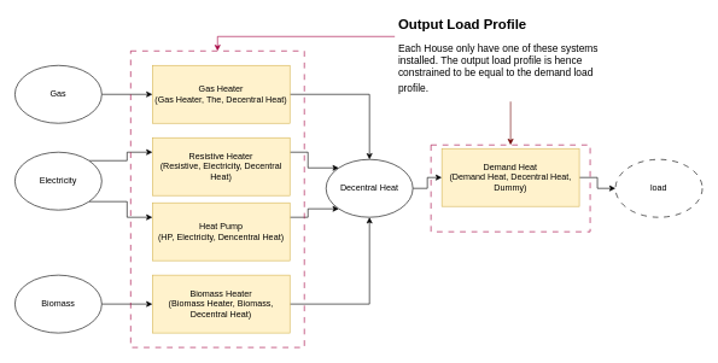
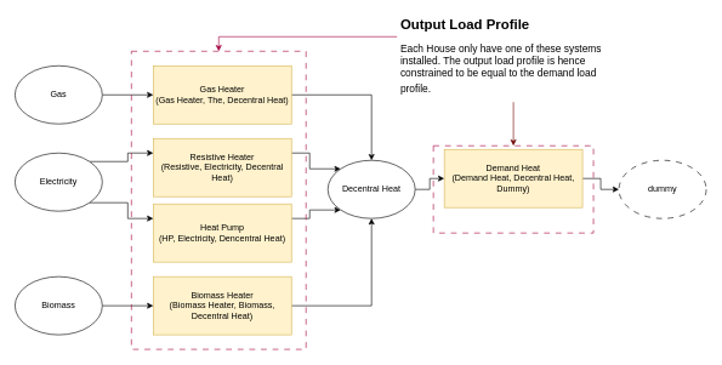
  <mxCell id="0" />
  <mxCell id="1" parent="0" />
  <mxCell id="2" style="edgeStyle=orthogonalEdgeStyle;rounded=0;orthogonalLoop=1;jettySize=auto;html=1;exitX=1;exitY=0.5;exitDx=0;exitDy=0;" edge="1" parent="1" source="3" target="5"><mxGeometry relative="1" as="geometry" /></mxCell>
  <mxCell id="3" value="Gas" style="ellipse;whiteSpace=wrap;html=1;fillColor=#ffffff;strokeColor=#000000;" parent="1" vertex="1"><mxGeometry y="90" width="120" height="80" as="geometry" x="20" /></mxCell>
  <mxCell id="4" style="edgeStyle=orthogonalEdgeStyle;rounded=0;orthogonalLoop=1;jettySize=auto;html=1;exitX=1;exitY=0.5;exitDx=0;exitDy=0;" edge="1" parent="1" source="5" target="19"><mxGeometry relative="1" as="geometry" /></mxCell>
  <mxCell id="5" value="Gas Heater&lt;br&gt;(Gas Heater, The, Decentral Heat)" style="rounded=0;whiteSpace=wrap;html=1;fillColor=#fff2cc;strokeColor=#d6b656;" parent="1" vertex="1"><mxGeometry x="210" y="90" width="190" height="80" as="geometry" /></mxCell>
- <mxCell id="6" value="load" style="ellipse;whiteSpace=wrap;html=1;dashed=1;dashPattern=8 8;" parent="1" vertex="1"><mxGeometry x="850" y="220" width="120" height="80" as="geometry" /></mxCell>
+ <mxCell id="6" value="dummy" style="ellipse;whiteSpace=wrap;html=1;dashed=1;dashPattern=8 8;" parent="1" vertex="1"><mxGeometry x="850" y="220" width="120" height="80" as="geometry" /></mxCell>
  <mxCell id="7" style="edgeStyle=orthogonalEdgeStyle;rounded=0;orthogonalLoop=1;jettySize=auto;html=1;exitX=1;exitY=0;exitDx=0;exitDy=0;entryX=0;entryY=0.25;entryDx=0;entryDy=0;" edge="1" parent="1" source="9" target="13"><mxGeometry relative="1" as="geometry" /></mxCell>
  <mxCell id="8" style="edgeStyle=orthogonalEdgeStyle;rounded=0;orthogonalLoop=1;jettySize=auto;html=1;exitX=1;exitY=1;exitDx=0;exitDy=0;entryX=0;entryY=0.25;entryDx=0;entryDy=0;" edge="1" parent="1" source="9" target="15"><mxGeometry relative="1" as="geometry" /></mxCell>
  <mxCell id="9" value="Electricity" style="ellipse;whiteSpace=wrap;html=1;fillColor=#ffffff;strokeColor=#000000;" vertex="1" parent="1"><mxGeometry y="210" width="120" height="80" as="geometry" x="20" /></mxCell>
  <mxCell id="10" style="edgeStyle=orthogonalEdgeStyle;rounded=0;orthogonalLoop=1;jettySize=auto;html=1;exitX=1;exitY=0.5;exitDx=0;exitDy=0;entryX=0;entryY=0.5;entryDx=0;entryDy=0;" edge="1" parent="1" source="11" target="17"><mxGeometry relative="1" as="geometry" /></mxCell>
  <mxCell id="11" value="Biomass" style="ellipse;whiteSpace=wrap;html=1;fillColor=#ffffff;strokeColor=#000000;" vertex="1" parent="1"><mxGeometry y="380" width="120" height="80" as="geometry" x="20" /></mxCell>
  <mxCell id="12" style="edgeStyle=orthogonalEdgeStyle;rounded=0;orthogonalLoop=1;jettySize=auto;html=1;exitX=1;exitY=0.25;exitDx=0;exitDy=0;entryX=0;entryY=0;entryDx=0;entryDy=0;" edge="1" parent="1" source="13" target="19"><mxGeometry relative="1" as="geometry" /></mxCell>
  <mxCell id="13" value="Resistive Heater&lt;br&gt;(Resistive, Electricity, Decentral Heat)" style="rounded=0;whiteSpace=wrap;html=1;fillColor=#fff2cc;strokeColor=#d6b656;" vertex="1" parent="1"><mxGeometry x="210" y="190" width="190" height="80" as="geometry" /></mxCell>
  <mxCell id="14" style="edgeStyle=orthogonalEdgeStyle;rounded=0;orthogonalLoop=1;jettySize=auto;html=1;exitX=1;exitY=0.25;exitDx=0;exitDy=0;entryX=0;entryY=1;entryDx=0;entryDy=0;" edge="1" parent="1" source="15" target="19"><mxGeometry relative="1" as="geometry" /></mxCell>
  <mxCell id="15" value="Heat Pump&lt;br&gt;(HP, Electricity, Dencentral Heat)" style="rounded=0;whiteSpace=wrap;html=1;fillColor=#fff2cc;strokeColor=#d6b656;" vertex="1" parent="1"><mxGeometry x="210" y="280" width="190" height="80" as="geometry" /></mxCell>
  <mxCell id="16" style="edgeStyle=orthogonalEdgeStyle;rounded=0;orthogonalLoop=1;jettySize=auto;html=1;exitX=1;exitY=0.5;exitDx=0;exitDy=0;entryX=0.5;entryY=1;entryDx=0;entryDy=0;" edge="1" parent="1" source="17" target="19"><mxGeometry relative="1" as="geometry" /></mxCell>
  <mxCell id="17" value="Biomass Heater&lt;br&gt;(Biomass Heater, Biomass, Decentral Heat)" style="rounded=0;whiteSpace=wrap;html=1;fillColor=#fff2cc;strokeColor=#d6b656;" vertex="1" parent="1"><mxGeometry x="210" y="380" width="190" height="80" as="geometry" /></mxCell>
  <mxCell id="18" style="edgeStyle=orthogonalEdgeStyle;rounded=0;orthogonalLoop=1;jettySize=auto;html=1;exitX=1;exitY=0.5;exitDx=0;exitDy=0;entryX=0;entryY=0.5;entryDx=0;entryDy=0;" edge="1" parent="1" source="19" target="21"><mxGeometry relative="1" as="geometry" /></mxCell>
  <mxCell id="19" value="Decentral Heat" style="ellipse;whiteSpace=wrap;html=1;fillColor=#ffffff;strokeColor=#000000;" vertex="1" parent="1"><mxGeometry x="450" y="220" width="120" height="80" as="geometry" /></mxCell>
  <mxCell id="20" style="edgeStyle=orthogonalEdgeStyle;rounded=0;orthogonalLoop=1;jettySize=auto;html=1;exitX=1;exitY=0.5;exitDx=0;exitDy=0;entryX=0;entryY=0.5;entryDx=0;entryDy=0;" edge="1" parent="1" source="21" target="6"><mxGeometry relative="1" as="geometry" /></mxCell>
  <mxCell id="21" value="Demand Heat&lt;br&gt;(Demand Heat, Decentral Heat, Dummy)" style="rounded=0;whiteSpace=wrap;html=1;fillColor=#fff2cc;strokeColor=#d6b656;" vertex="1" parent="1"><mxGeometry x="610" y="205" width="190" height="80" as="geometry" /></mxCell>
  <mxCell id="22" style="edgeStyle=orthogonalEdgeStyle;rounded=0;orthogonalLoop=1;jettySize=auto;html=1;exitX=0;exitY=0.25;exitDx=0;exitDy=0;entryX=0.5;entryY=0;entryDx=0;entryDy=0;strokeColor=#A50040;fillColor=#d80073;" edge="1" parent="1" source="24" target="25"><mxGeometry relative="1" as="geometry" /></mxCell>
  <mxCell id="23" style="edgeStyle=orthogonalEdgeStyle;rounded=0;orthogonalLoop=1;jettySize=auto;html=1;exitX=0.5;exitY=1;exitDx=0;exitDy=0;fillColor=#a20025;strokeColor=#6F0000;" edge="1" parent="1" source="24" target="26"><mxGeometry relative="1" as="geometry" /></mxCell>
  <mxCell id="24" value="&lt;h1 style=&quot;font-size: 19px;&quot;&gt;&lt;font style=&quot;font-size: 19px;&quot;&gt;Output Load Profile&lt;/font&gt;&lt;/h1&gt;&lt;div&gt;&lt;font style=&quot;font-size: 14px;&quot;&gt;Each House only have one of these systems installed. The output load profile is hence constrained to be equal to the demand load profile.&lt;/font&gt;&lt;font style=&quot;font-size: 19px;&quot;&gt;&amp;nbsp;&lt;/font&gt;&lt;/div&gt;" style="text;html=1;strokeColor=none;fillColor=none;spacing=5;spacingTop=-20;whiteSpace=wrap;overflow=hidden;rounded=0;" vertex="1" parent="1"><mxGeometry x="545" y="20" width="320" height="120" as="geometry" /></mxCell>
  <mxCell id="25" value="cv" style="rounded=0;whiteSpace=wrap;html=1;fillColor=none;dashed=1;dashPattern=8 8;fontColor=#ffffff;strokeColor=#A50040;gradientColor=default;" vertex="1" parent="1"><mxGeometry x="180" y="70" width="240" height="410" as="geometry" /></mxCell>
  <mxCell id="26" value="" style="rounded=0;whiteSpace=wrap;html=1;fillColor=none;fontColor=#ffffff;strokeColor=#A50040;gradientColor=none;dashed=1;dashPattern=8 8;" vertex="1" parent="1"><mxGeometry x="595" y="200" width="220" height="120" as="geometry" /></mxCell>
